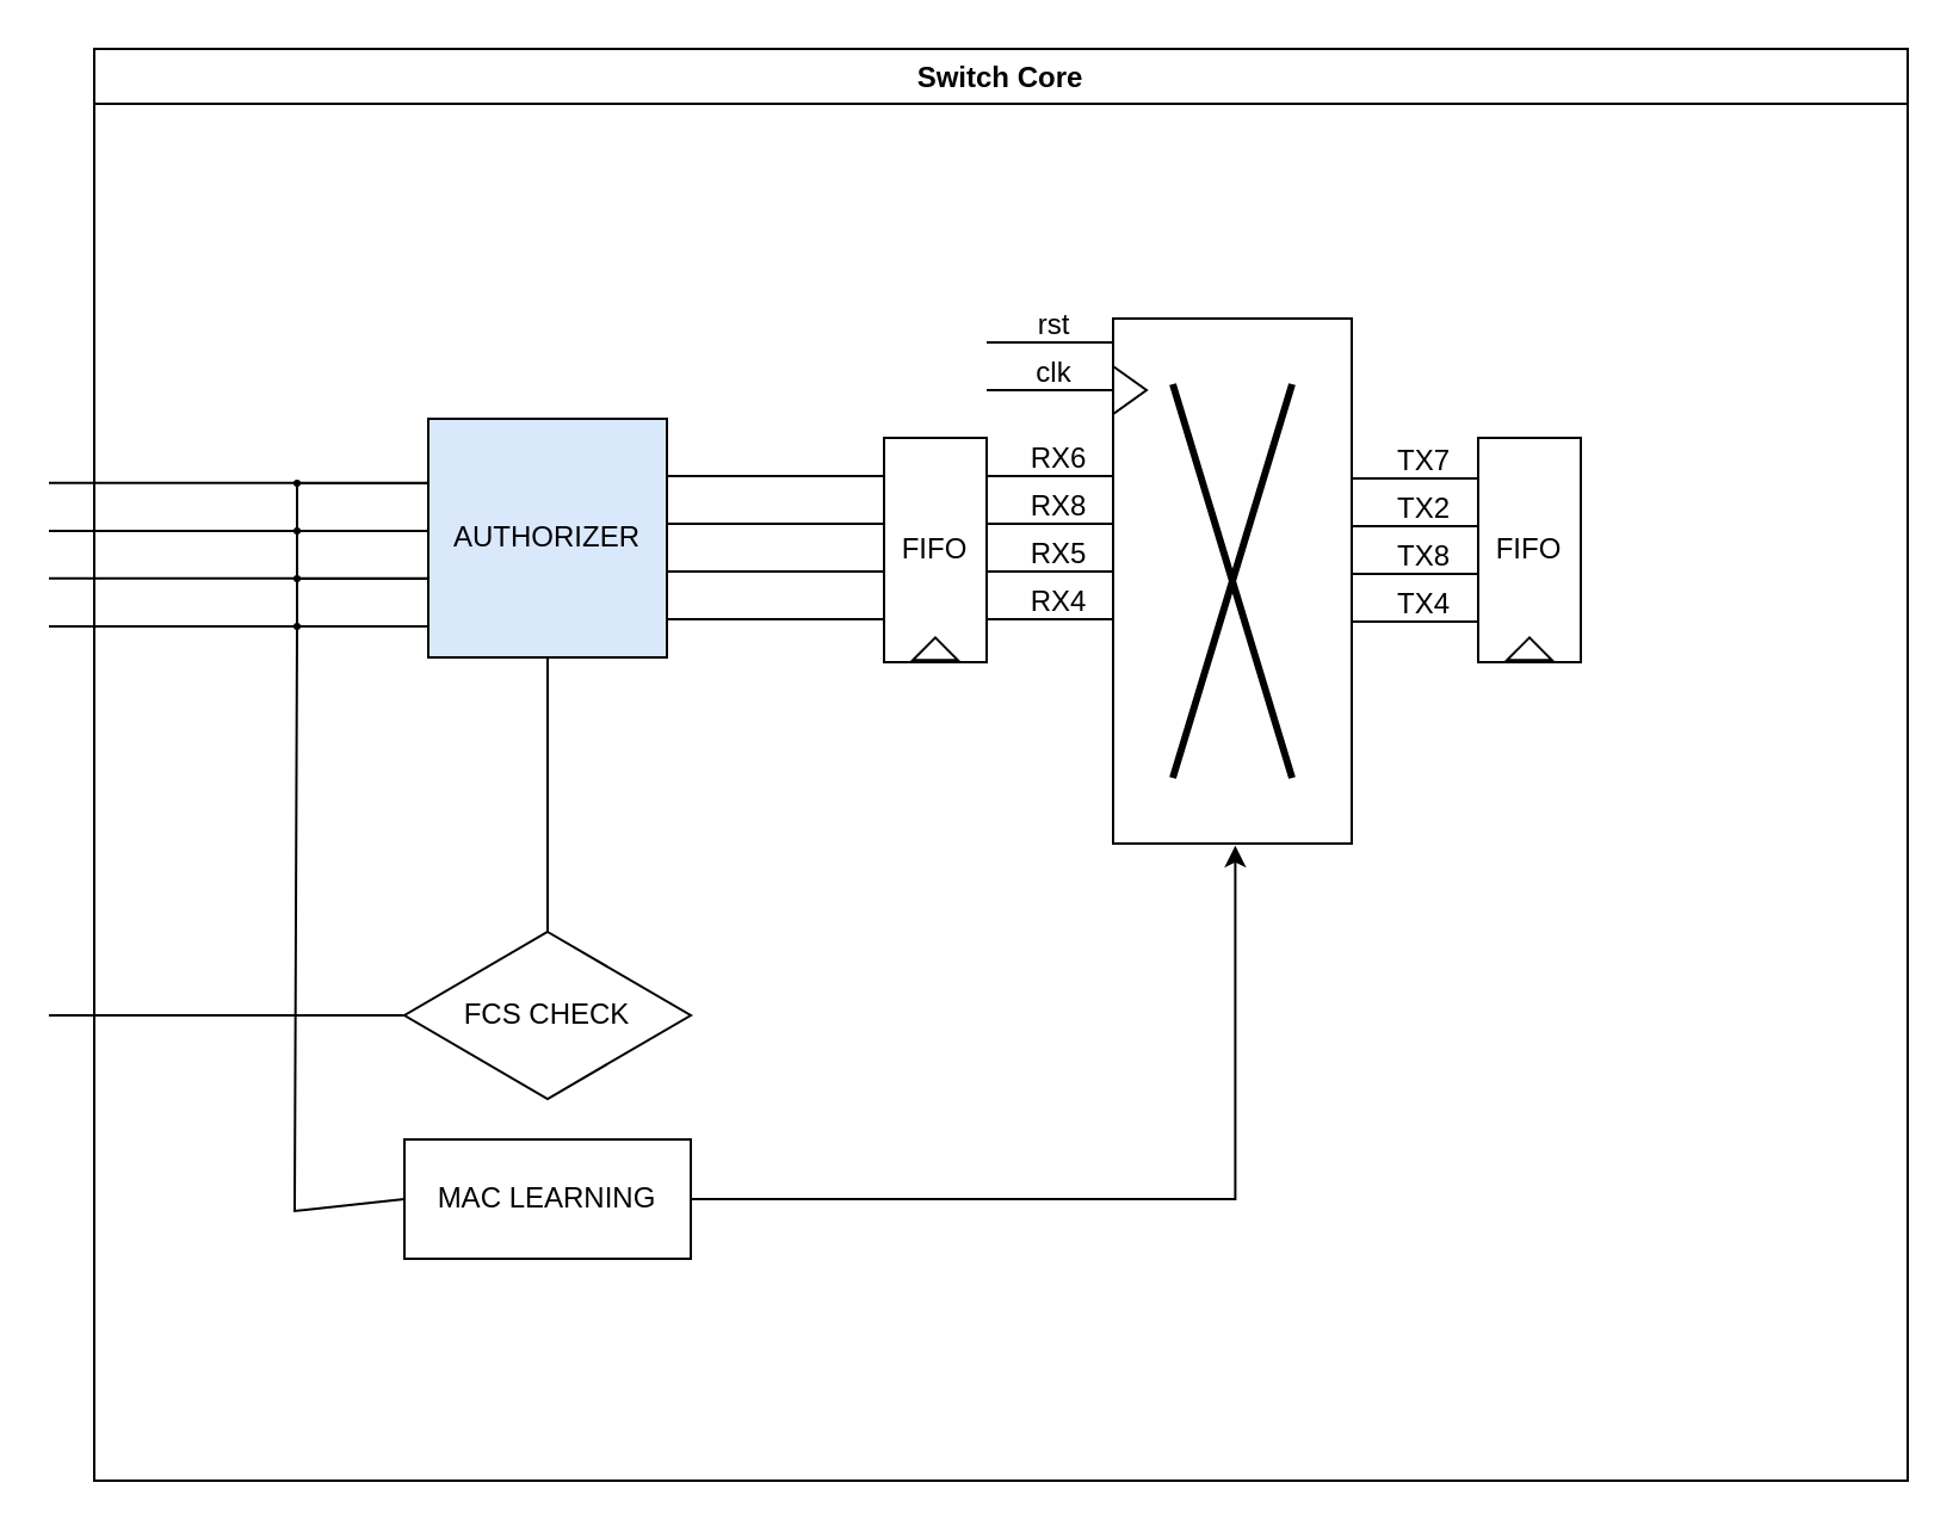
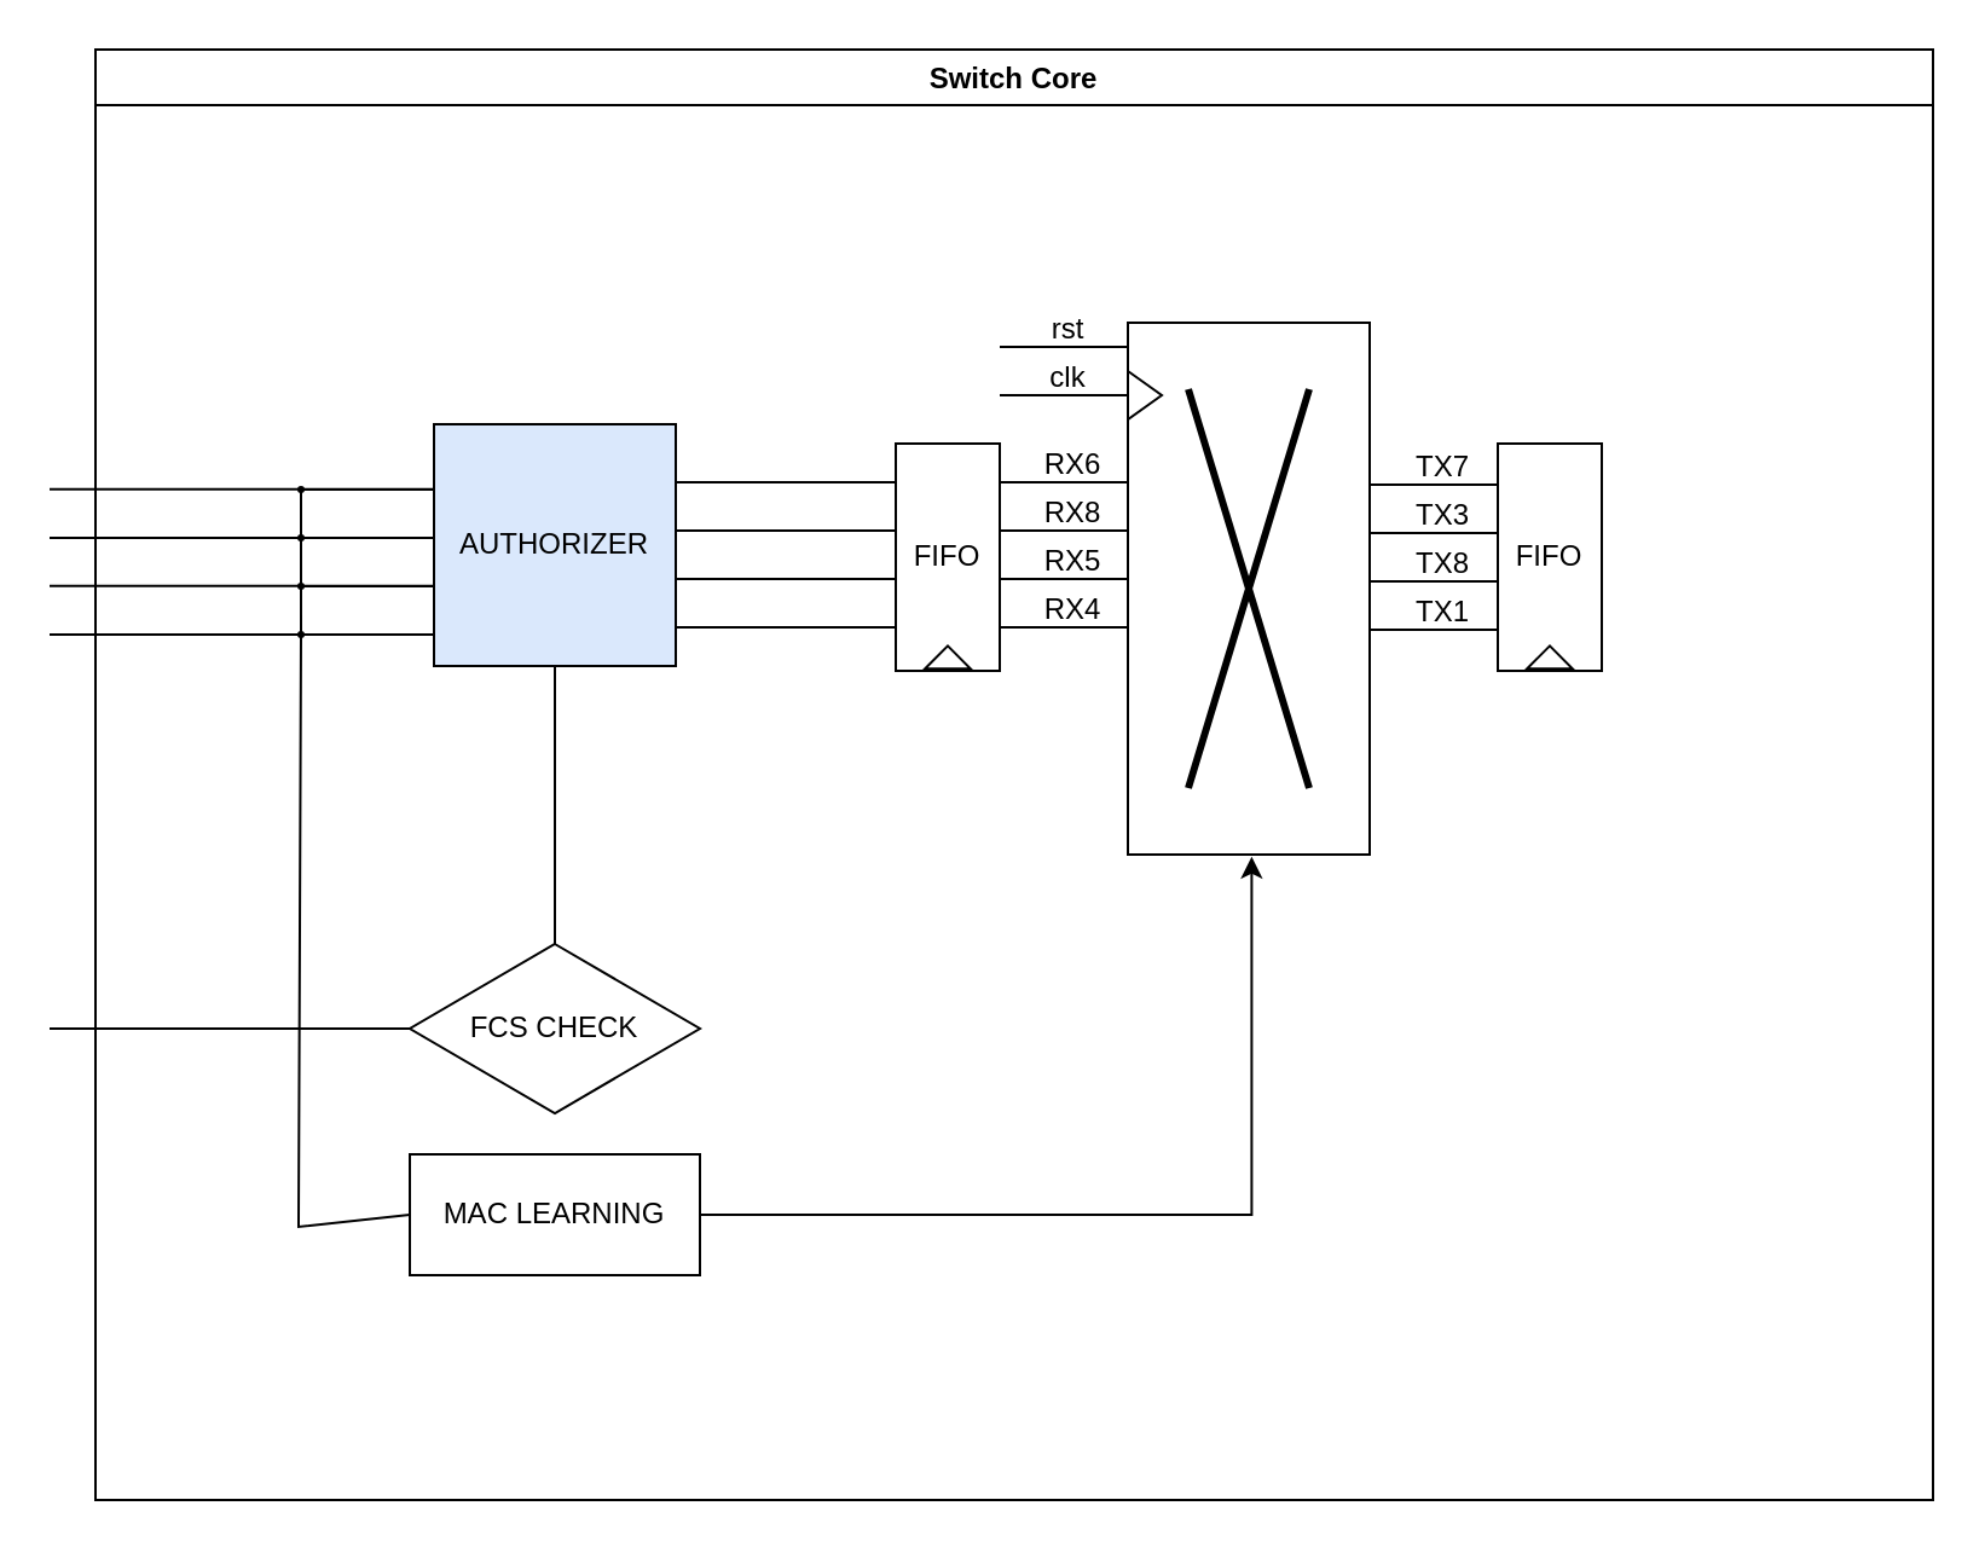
  <mxCell id="0" />
  <mxCell id="1" parent="0" />
  <mxCell id="2" value="Switch Core" style="swimlane;" vertex="1" parent="1"><mxGeometry x="39" y="20" width="760" height="600" as="geometry" /></mxCell>
  <mxCell id="3" value="MAC LEARNING" style="rounded=0;whiteSpace=wrap;html=1;" vertex="1" parent="2"><mxGeometry x="130" y="457" width="120" height="50" as="geometry" /></mxCell>
  <mxCell id="4" value="FCS CHECK" style="rhombus;whiteSpace=wrap;html=1;" vertex="1" parent="2"><mxGeometry x="130" y="370" width="120" height="70" as="geometry" /></mxCell>
  <mxCell id="5" value="" style="group" vertex="1" connectable="0" parent="2"><mxGeometry x="240" y="157" width="101" height="90" as="geometry" /></mxCell>
  <mxCell id="6" value="" style="endArrow=none;html=1;rounded=0;entryX=-0.001;entryY=0.301;entryDx=0;entryDy=0;entryPerimeter=0;" edge="1" parent="5"><mxGeometry width="50" height="50" relative="1" as="geometry"><mxPoint y="42" as="sourcePoint" /><mxPoint x="97.327" y="42" as="targetPoint" /><Array as="points" /></mxGeometry></mxCell>
  <mxCell id="7" value="" style="endArrow=none;html=1;rounded=0;entryX=-0.001;entryY=0.301;entryDx=0;entryDy=0;entryPerimeter=0;" edge="1" parent="5"><mxGeometry width="50" height="50" relative="1" as="geometry"><mxPoint y="62" as="sourcePoint" /><mxPoint x="97.327" y="62" as="targetPoint" /><Array as="points" /></mxGeometry></mxCell>
  <mxCell id="8" value="" style="endArrow=none;html=1;rounded=0;entryX=-0.001;entryY=0.301;entryDx=0;entryDy=0;entryPerimeter=0;" edge="1" parent="5"><mxGeometry width="50" height="50" relative="1" as="geometry"><mxPoint y="82" as="sourcePoint" /><mxPoint x="97.327" y="82" as="targetPoint" /><Array as="points" /></mxGeometry></mxCell>
  <mxCell id="9" value="" style="endArrow=none;html=1;rounded=0;entryX=-0.001;entryY=0.301;entryDx=0;entryDy=0;entryPerimeter=0;" edge="1" parent="5"><mxGeometry width="50" height="50" relative="1" as="geometry"><mxPoint y="22" as="sourcePoint" /><mxPoint x="97.327" y="22" as="targetPoint" /><Array as="points" /></mxGeometry></mxCell>
  <mxCell id="10" value="" style="group" vertex="1" connectable="0" parent="2"><mxGeometry x="527" y="158" width="115" height="156" as="geometry" /></mxCell>
  <mxCell id="11" value="" style="endArrow=none;html=1;rounded=0;entryX=-0.001;entryY=0.301;entryDx=0;entryDy=0;entryPerimeter=0;" edge="1" parent="10"><mxGeometry width="50" height="50" relative="1" as="geometry"><mxPoint y="42" as="sourcePoint" /><mxPoint x="53" y="42" as="targetPoint" /><Array as="points" /></mxGeometry></mxCell>
- <mxCell id="12" value="TX2" style="text;html=1;align=center;verticalAlign=middle;resizable=0;points=[];autosize=1;strokeColor=none;fillColor=none;" vertex="1" parent="10"><mxGeometry x="5" y="20" width="50" height="30" as="geometry" /></mxCell>
+ <mxCell id="12" value="TX3" style="text;html=1;align=center;verticalAlign=middle;resizable=0;points=[];autosize=1;strokeColor=none;fillColor=none;" vertex="1" parent="10"><mxGeometry x="5" y="20" width="50" height="30" as="geometry" /></mxCell>
  <mxCell id="13" value="" style="endArrow=none;html=1;rounded=0;entryX=-0.001;entryY=0.301;entryDx=0;entryDy=0;entryPerimeter=0;" edge="1" parent="10"><mxGeometry width="50" height="50" relative="1" as="geometry"><mxPoint y="62" as="sourcePoint" /><mxPoint x="53" y="62" as="targetPoint" /><Array as="points" /></mxGeometry></mxCell>
  <mxCell id="14" value="TX8" style="text;html=1;align=center;verticalAlign=middle;resizable=0;points=[];autosize=1;strokeColor=none;fillColor=none;" vertex="1" parent="10"><mxGeometry x="5" y="40" width="50" height="30" as="geometry" /></mxCell>
  <mxCell id="15" value="" style="endArrow=none;html=1;rounded=0;entryX=-0.001;entryY=0.301;entryDx=0;entryDy=0;entryPerimeter=0;" edge="1" parent="10"><mxGeometry width="50" height="50" relative="1" as="geometry"><mxPoint y="82" as="sourcePoint" /><mxPoint x="53" y="82" as="targetPoint" /><Array as="points" /></mxGeometry></mxCell>
- <mxCell id="16" value="TX4" style="text;html=1;align=center;verticalAlign=middle;resizable=0;points=[];autosize=1;strokeColor=none;fillColor=none;" vertex="1" parent="10"><mxGeometry x="5" y="60" width="50" height="30" as="geometry" /></mxCell>
+ <mxCell id="16" value="TX1" style="text;html=1;align=center;verticalAlign=middle;resizable=0;points=[];autosize=1;strokeColor=none;fillColor=none;" vertex="1" parent="10"><mxGeometry x="5" y="60" width="50" height="30" as="geometry" /></mxCell>
  <mxCell id="17" value="" style="endArrow=none;html=1;rounded=0;entryX=-0.001;entryY=0.301;entryDx=0;entryDy=0;entryPerimeter=0;" edge="1" parent="10"><mxGeometry width="50" height="50" relative="1" as="geometry"><mxPoint y="22" as="sourcePoint" /><mxPoint x="53" y="22" as="targetPoint" /><Array as="points" /></mxGeometry></mxCell>
  <mxCell id="18" value="TX7" style="text;html=1;align=center;verticalAlign=middle;resizable=0;points=[];autosize=1;strokeColor=none;fillColor=none;" vertex="1" parent="10"><mxGeometry x="5" width="50" height="30" as="geometry" /></mxCell>
  <mxCell id="19" value="" style="endArrow=none;html=1;rounded=0;entryX=-0.001;entryY=0.301;entryDx=0;entryDy=0;entryPerimeter=0;" edge="1" parent="2"><mxGeometry width="50" height="50" relative="1" as="geometry"><mxPoint x="374" y="143" as="sourcePoint" /><mxPoint x="427" y="143" as="targetPoint" /><Array as="points" /></mxGeometry></mxCell>
  <mxCell id="20" value="clk" style="text;html=1;align=center;verticalAlign=middle;resizable=0;points=[];autosize=1;strokeColor=none;fillColor=none;" vertex="1" parent="2"><mxGeometry x="381.5" y="121" width="40" height="30" as="geometry" /></mxCell>
  <mxCell id="21" value="" style="endArrow=none;html=1;rounded=0;entryX=-0.001;entryY=0.301;entryDx=0;entryDy=0;entryPerimeter=0;" edge="1" parent="2"><mxGeometry width="50" height="50" relative="1" as="geometry"><mxPoint x="374" y="123" as="sourcePoint" /><mxPoint x="427" y="123" as="targetPoint" /><Array as="points" /></mxGeometry></mxCell>
  <mxCell id="22" value="rst" style="text;html=1;align=center;verticalAlign=middle;resizable=0;points=[];autosize=1;strokeColor=none;fillColor=none;" vertex="1" parent="2"><mxGeometry x="381.5" y="101" width="40" height="30" as="geometry" /></mxCell>
  <mxCell id="23" value="AUTHORIZER" style="rounded=0;whiteSpace=wrap;html=1;fillColor=#dae8fc;" vertex="1" parent="2"><mxGeometry x="140" y="155" width="100" height="100" as="geometry" /></mxCell>
  <mxCell id="24" value="" style="endArrow=none;html=1;rounded=0;entryX=0.5;entryY=1;entryDx=0;entryDy=0;" edge="1" parent="2" target="23"><mxGeometry width="50" height="50" relative="1" as="geometry"><mxPoint x="190" y="370" as="sourcePoint" /><mxPoint x="240" y="320" as="targetPoint" /></mxGeometry></mxCell>
  <mxCell id="25" value="" style="group" vertex="1" connectable="0" parent="2"><mxGeometry x="-19" y="160" width="165" height="90" as="geometry" /></mxCell>
  <mxCell id="26" value="" style="endArrow=none;html=1;rounded=0;entryX=-0.001;entryY=0.301;entryDx=0;entryDy=0;entryPerimeter=0;" edge="1" parent="25"><mxGeometry width="50" height="50" relative="1" as="geometry"><mxPoint y="42" as="sourcePoint" /><mxPoint x="159.0" y="42" as="targetPoint" /><Array as="points" /></mxGeometry></mxCell>
  <mxCell id="27" value="" style="endArrow=none;html=1;rounded=0;entryX=-0.001;entryY=0.301;entryDx=0;entryDy=0;entryPerimeter=0;" edge="1" parent="25" source="31"><mxGeometry width="50" height="50" relative="1" as="geometry"><mxPoint y="62" as="sourcePoint" /><mxPoint x="159.0" y="62" as="targetPoint" /><Array as="points" /></mxGeometry></mxCell>
  <mxCell id="28" value="" style="endArrow=none;html=1;rounded=0;entryX=-0.001;entryY=0.301;entryDx=0;entryDy=0;entryPerimeter=0;" edge="1" parent="25"><mxGeometry width="50" height="50" relative="1" as="geometry"><mxPoint x="103" y="82" as="sourcePoint" /><mxPoint x="159.0" y="82" as="targetPoint" /><Array as="points" /></mxGeometry></mxCell>
  <mxCell id="29" value="" style="endArrow=none;html=1;rounded=0;entryX=-0.001;entryY=0.301;entryDx=0;entryDy=0;entryPerimeter=0;" edge="1" parent="25" source="32"><mxGeometry width="50" height="50" relative="1" as="geometry"><mxPoint y="22" as="sourcePoint" /><mxPoint x="159.0" y="22" as="targetPoint" /><Array as="points" /></mxGeometry></mxCell>
  <mxCell id="30" value="" style="endArrow=none;html=1;rounded=0;entryX=0.474;entryY=0.515;entryDx=0;entryDy=0;entryPerimeter=0;" edge="1" parent="25"><mxGeometry width="50" height="50" relative="1" as="geometry"><mxPoint y="82" as="sourcePoint" /><mxPoint x="103.948" y="82.03" as="targetPoint" /><Array as="points" /></mxGeometry></mxCell>
  <mxCell id="31" value="" style="ellipse;whiteSpace=wrap;html=1;aspect=fixed;labelBorderColor=default;labelBackgroundColor=#000000;" vertex="1" parent="25"><mxGeometry x="103" y="61" width="2" height="2" as="geometry" /></mxCell>
  <mxCell id="32" value="" style="ellipse;whiteSpace=wrap;html=1;aspect=fixed;labelBorderColor=default;labelBackgroundColor=#000000;" vertex="1" parent="25"><mxGeometry x="103" y="21" width="2" height="2" as="geometry" /></mxCell>
  <mxCell id="33" value="" style="endArrow=none;html=1;rounded=0;entryX=-0.001;entryY=0.301;entryDx=0;entryDy=0;entryPerimeter=0;" edge="1" parent="25"><mxGeometry width="50" height="50" relative="1" as="geometry"><mxPoint y="21.93" as="sourcePoint" /><mxPoint x="159.0" y="21.93" as="targetPoint" /><Array as="points" /></mxGeometry></mxCell>
  <mxCell id="34" value="" style="endArrow=none;html=1;rounded=0;entryX=-0.001;entryY=0.301;entryDx=0;entryDy=0;entryPerimeter=0;" edge="1" parent="25" source="37"><mxGeometry width="50" height="50" relative="1" as="geometry"><mxPoint y="42" as="sourcePoint" /><mxPoint x="159.0" y="42" as="targetPoint" /><Array as="points" /></mxGeometry></mxCell>
  <mxCell id="35" value="" style="endArrow=none;html=1;rounded=0;entryX=-0.001;entryY=0.301;entryDx=0;entryDy=0;entryPerimeter=0;" edge="1" parent="25"><mxGeometry width="50" height="50" relative="1" as="geometry"><mxPoint y="61.93" as="sourcePoint" /><mxPoint x="159.0" y="61.93" as="targetPoint" /><Array as="points" /></mxGeometry></mxCell>
  <mxCell id="36" value="" style="ellipse;whiteSpace=wrap;html=1;aspect=fixed;labelBorderColor=default;labelBackgroundColor=#000000;" vertex="1" parent="25"><mxGeometry x="103" y="81" width="2" height="2" as="geometry" /></mxCell>
  <mxCell id="37" value="" style="ellipse;whiteSpace=wrap;html=1;aspect=fixed;labelBorderColor=default;labelBackgroundColor=#000000;" vertex="1" parent="25"><mxGeometry x="103" y="41" width="2" height="2" as="geometry" /></mxCell>
  <mxCell id="38" style="edgeStyle=orthogonalEdgeStyle;rounded=0;orthogonalLoop=1;jettySize=auto;html=1;exitX=1;exitY=0.5;exitDx=0;exitDy=0;entryX=0.512;entryY=1.004;entryDx=0;entryDy=0;entryPerimeter=0;" edge="1" parent="2" source="3" target="46"><mxGeometry relative="1" as="geometry" /></mxCell>
  <mxCell id="39" value="" style="group" vertex="1" connectable="0" parent="2"><mxGeometry x="331" y="163" width="43" height="94" as="geometry" /></mxCell>
  <mxCell id="40" value="FIFO" style="rounded=0;whiteSpace=wrap;html=1;" vertex="1" parent="39"><mxGeometry width="43" height="94.0" as="geometry" /></mxCell>
  <mxCell id="41" value="" style="triangle;whiteSpace=wrap;html=1;rotation=-90;" vertex="1" parent="39"><mxGeometry x="16.75" y="79.001" width="9.5" height="18.8" as="geometry" /></mxCell>
  <mxCell id="42" value="" style="group" vertex="1" connectable="0" parent="2"><mxGeometry x="580" y="163" width="43" height="94" as="geometry" /></mxCell>
  <mxCell id="43" value="FIFO" style="rounded=0;whiteSpace=wrap;html=1;" vertex="1" parent="42"><mxGeometry width="43" height="94.0" as="geometry" /></mxCell>
  <mxCell id="44" value="" style="triangle;whiteSpace=wrap;html=1;rotation=-90;" vertex="1" parent="42"><mxGeometry x="16.75" y="79.001" width="9.5" height="18.8" as="geometry" /></mxCell>
  <mxCell id="45" value="" style="group" vertex="1" connectable="0" parent="2"><mxGeometry x="427" y="113" width="100" height="220" as="geometry" /></mxCell>
  <mxCell id="46" value="" style="verticalLabelPosition=bottom;verticalAlign=top;html=1;shape=mxgraph.basic.rect;fillColor2=none;strokeWidth=1;size=20;indent=5;" vertex="1" parent="45"><mxGeometry width="100" height="220.0" as="geometry" /></mxCell>
  <mxCell id="47" value="" style="shape=umlDestroy;whiteSpace=wrap;html=1;strokeWidth=3;targetShapes=umlLifeline;" vertex="1" parent="45"><mxGeometry x="25" y="27.5" width="50" height="165" as="geometry" /></mxCell>
  <mxCell id="48" value="" style="triangle;whiteSpace=wrap;html=1;" vertex="1" parent="45"><mxGeometry y="20" width="14" height="20" as="geometry" /></mxCell>
  <mxCell id="49" value="" style="endArrow=none;html=1;rounded=0;exitX=0;exitY=0.5;exitDx=0;exitDy=0;" edge="1" parent="1" source="3"><mxGeometry width="50" height="50" relative="1" as="geometry"><mxPoint x="35" y="424" as="sourcePoint" /><mxPoint x="124" y="202" as="targetPoint" /><Array as="points"><mxPoint x="123" y="507" /><mxPoint x="124" y="262" /></Array></mxGeometry></mxCell>
  <mxCell id="50" value="" style="endArrow=none;html=1;rounded=0;entryX=0;entryY=0.5;entryDx=0;entryDy=0;" edge="1" parent="1" target="4"><mxGeometry width="50" height="50" relative="1" as="geometry"><mxPoint x="20" y="425" as="sourcePoint" /><mxPoint x="80" y="396" as="targetPoint" /></mxGeometry></mxCell>
  <mxCell id="51" value="" style="group" vertex="1" connectable="0" parent="1"><mxGeometry x="413" y="177" width="55" height="90" as="geometry" /></mxCell>
  <mxCell id="52" value="" style="endArrow=none;html=1;rounded=0;entryX=-0.001;entryY=0.301;entryDx=0;entryDy=0;entryPerimeter=0;" edge="1" parent="51"><mxGeometry width="50" height="50" relative="1" as="geometry"><mxPoint y="42" as="sourcePoint" /><mxPoint x="53" y="42" as="targetPoint" /><Array as="points" /></mxGeometry></mxCell>
  <mxCell id="53" value="RX8" style="text;html=1;align=center;verticalAlign=middle;resizable=0;points=[];autosize=1;strokeColor=none;fillColor=none;" vertex="1" parent="51"><mxGeometry x="5" y="20" width="50" height="30" as="geometry" /></mxCell>
  <mxCell id="54" value="" style="endArrow=none;html=1;rounded=0;entryX=-0.001;entryY=0.301;entryDx=0;entryDy=0;entryPerimeter=0;" edge="1" parent="51"><mxGeometry width="50" height="50" relative="1" as="geometry"><mxPoint y="62" as="sourcePoint" /><mxPoint x="53" y="62" as="targetPoint" /><Array as="points" /></mxGeometry></mxCell>
  <mxCell id="55" value="RX5" style="text;html=1;align=center;verticalAlign=middle;resizable=0;points=[];autosize=1;strokeColor=none;fillColor=none;" vertex="1" parent="51"><mxGeometry x="5" y="40" width="50" height="30" as="geometry" /></mxCell>
  <mxCell id="56" value="" style="endArrow=none;html=1;rounded=0;entryX=-0.001;entryY=0.301;entryDx=0;entryDy=0;entryPerimeter=0;" edge="1" parent="51"><mxGeometry width="50" height="50" relative="1" as="geometry"><mxPoint y="82" as="sourcePoint" /><mxPoint x="53" y="82" as="targetPoint" /><Array as="points" /></mxGeometry></mxCell>
  <mxCell id="57" value="RX4" style="text;html=1;align=center;verticalAlign=middle;resizable=0;points=[];autosize=1;strokeColor=none;fillColor=none;" vertex="1" parent="51"><mxGeometry x="5" y="60" width="50" height="30" as="geometry" /></mxCell>
  <mxCell id="58" value="" style="endArrow=none;html=1;rounded=0;entryX=-0.001;entryY=0.301;entryDx=0;entryDy=0;entryPerimeter=0;" edge="1" parent="51"><mxGeometry width="50" height="50" relative="1" as="geometry"><mxPoint y="22" as="sourcePoint" /><mxPoint x="53" y="22" as="targetPoint" /><Array as="points" /></mxGeometry></mxCell>
  <mxCell id="59" value="RX6" style="text;html=1;align=center;verticalAlign=middle;resizable=0;points=[];autosize=1;strokeColor=none;fillColor=none;" vertex="1" parent="51"><mxGeometry x="5" width="50" height="30" as="geometry" /></mxCell>
